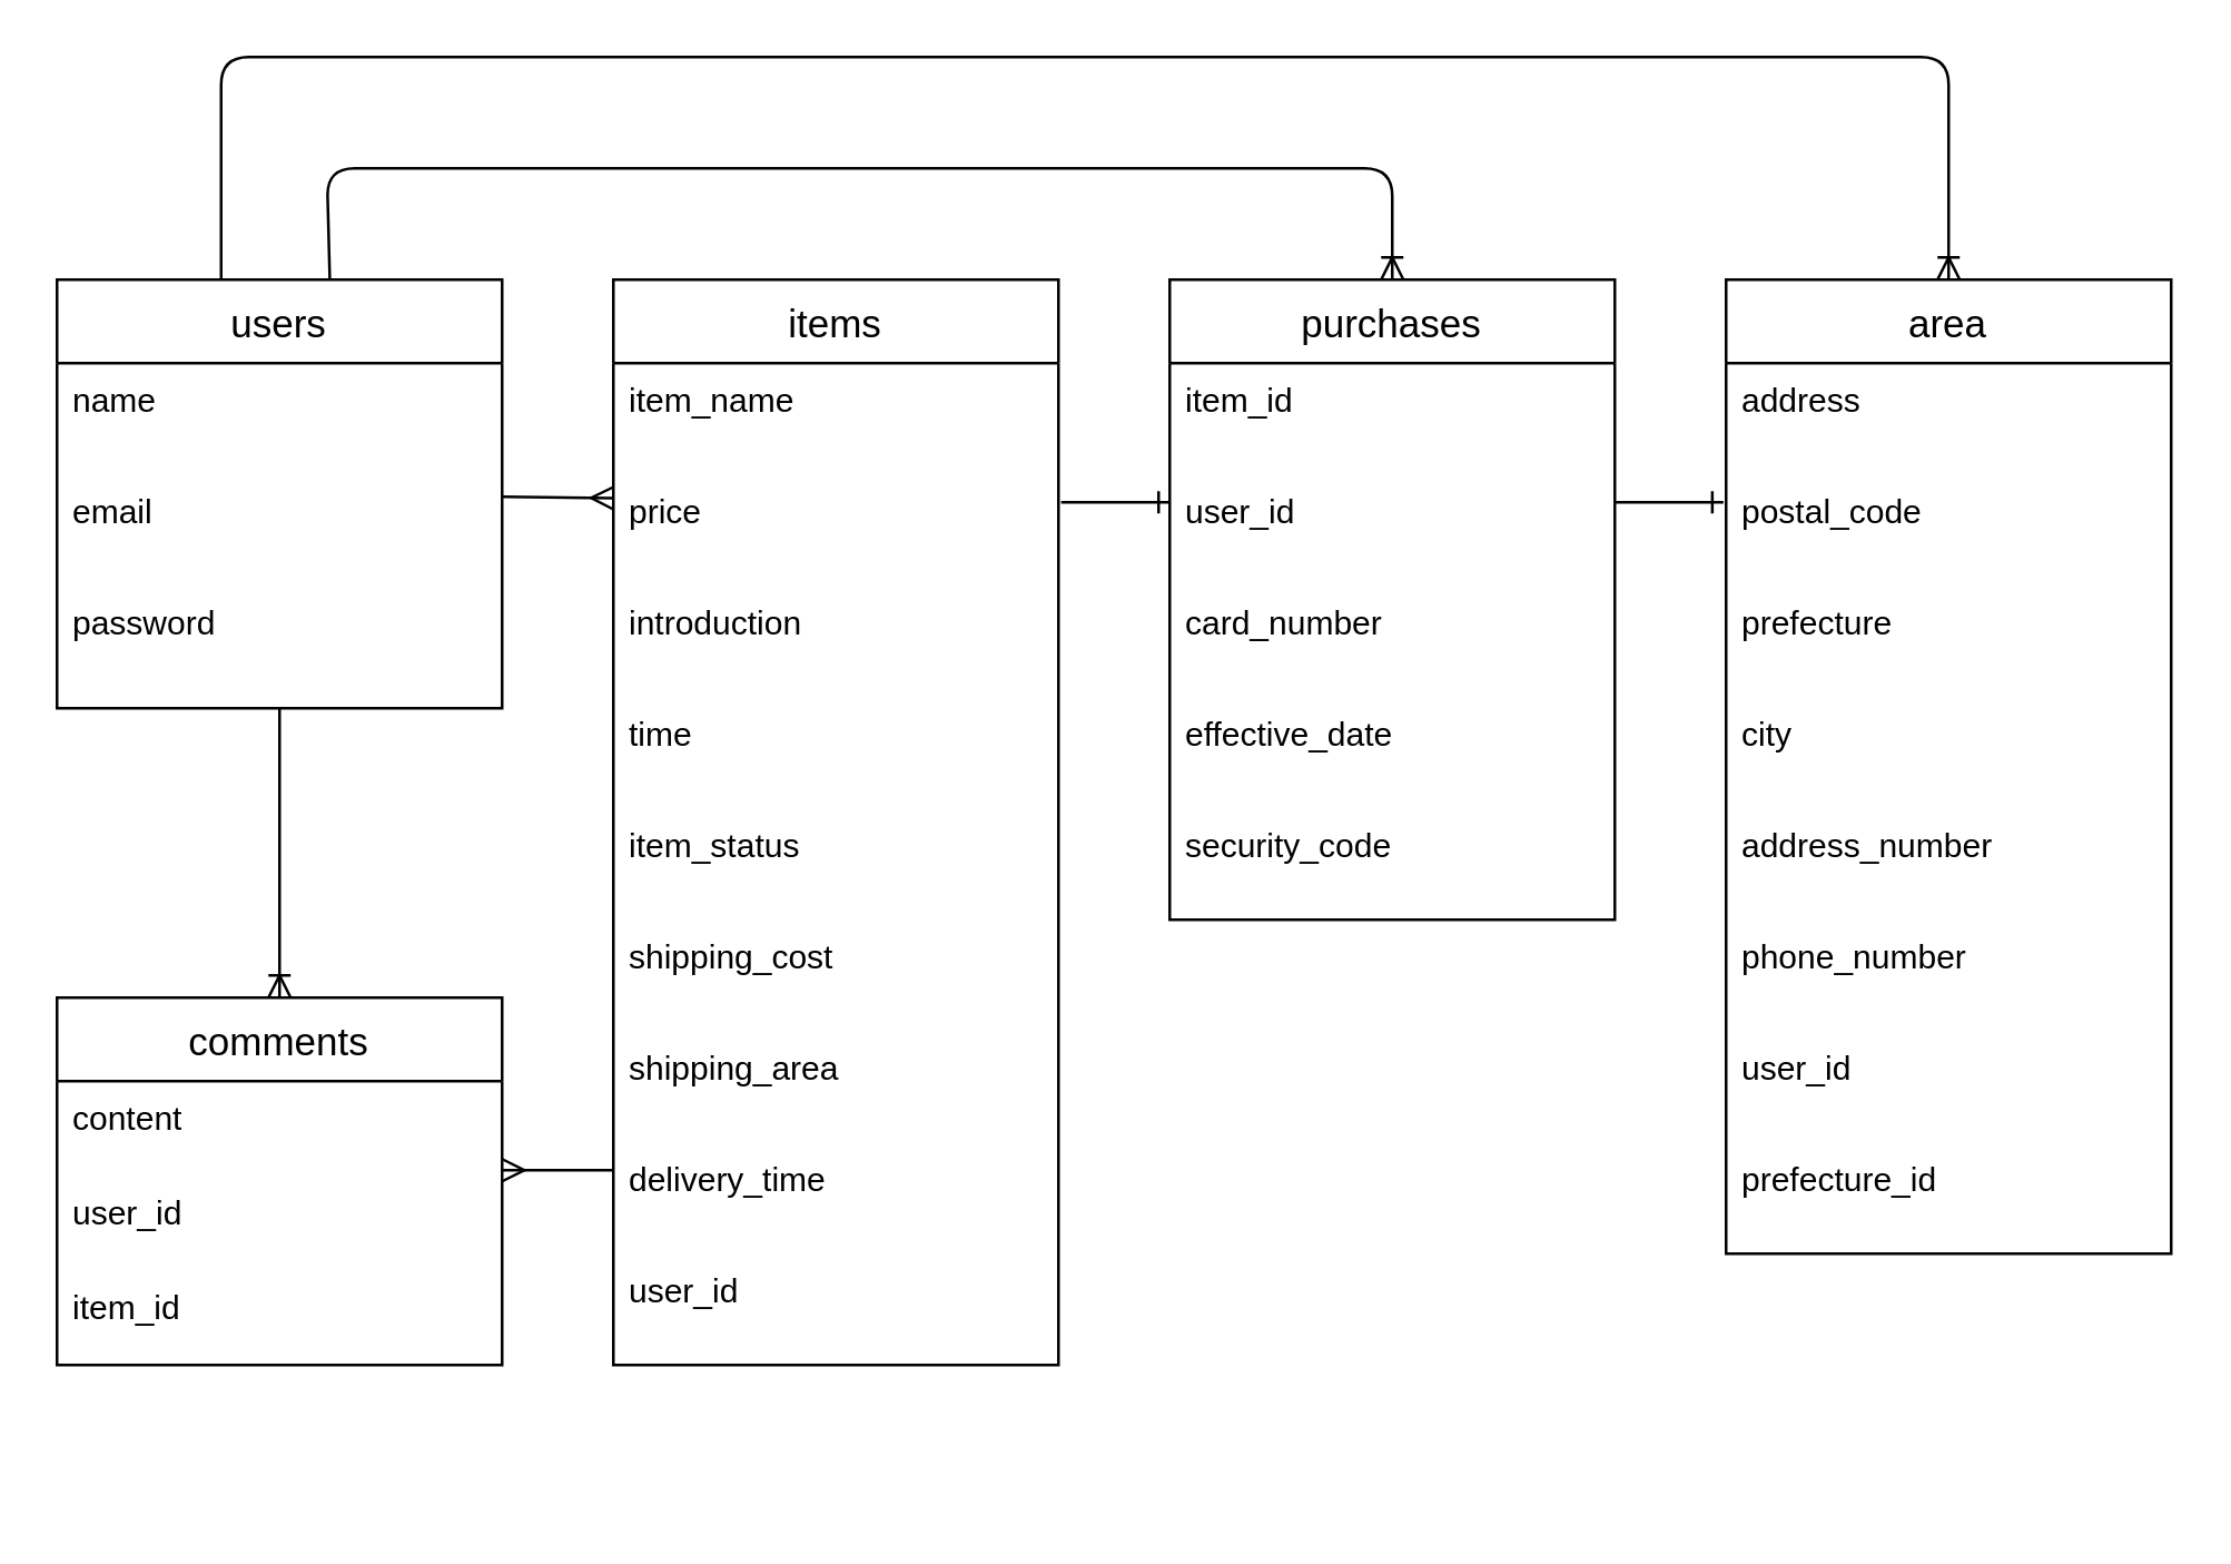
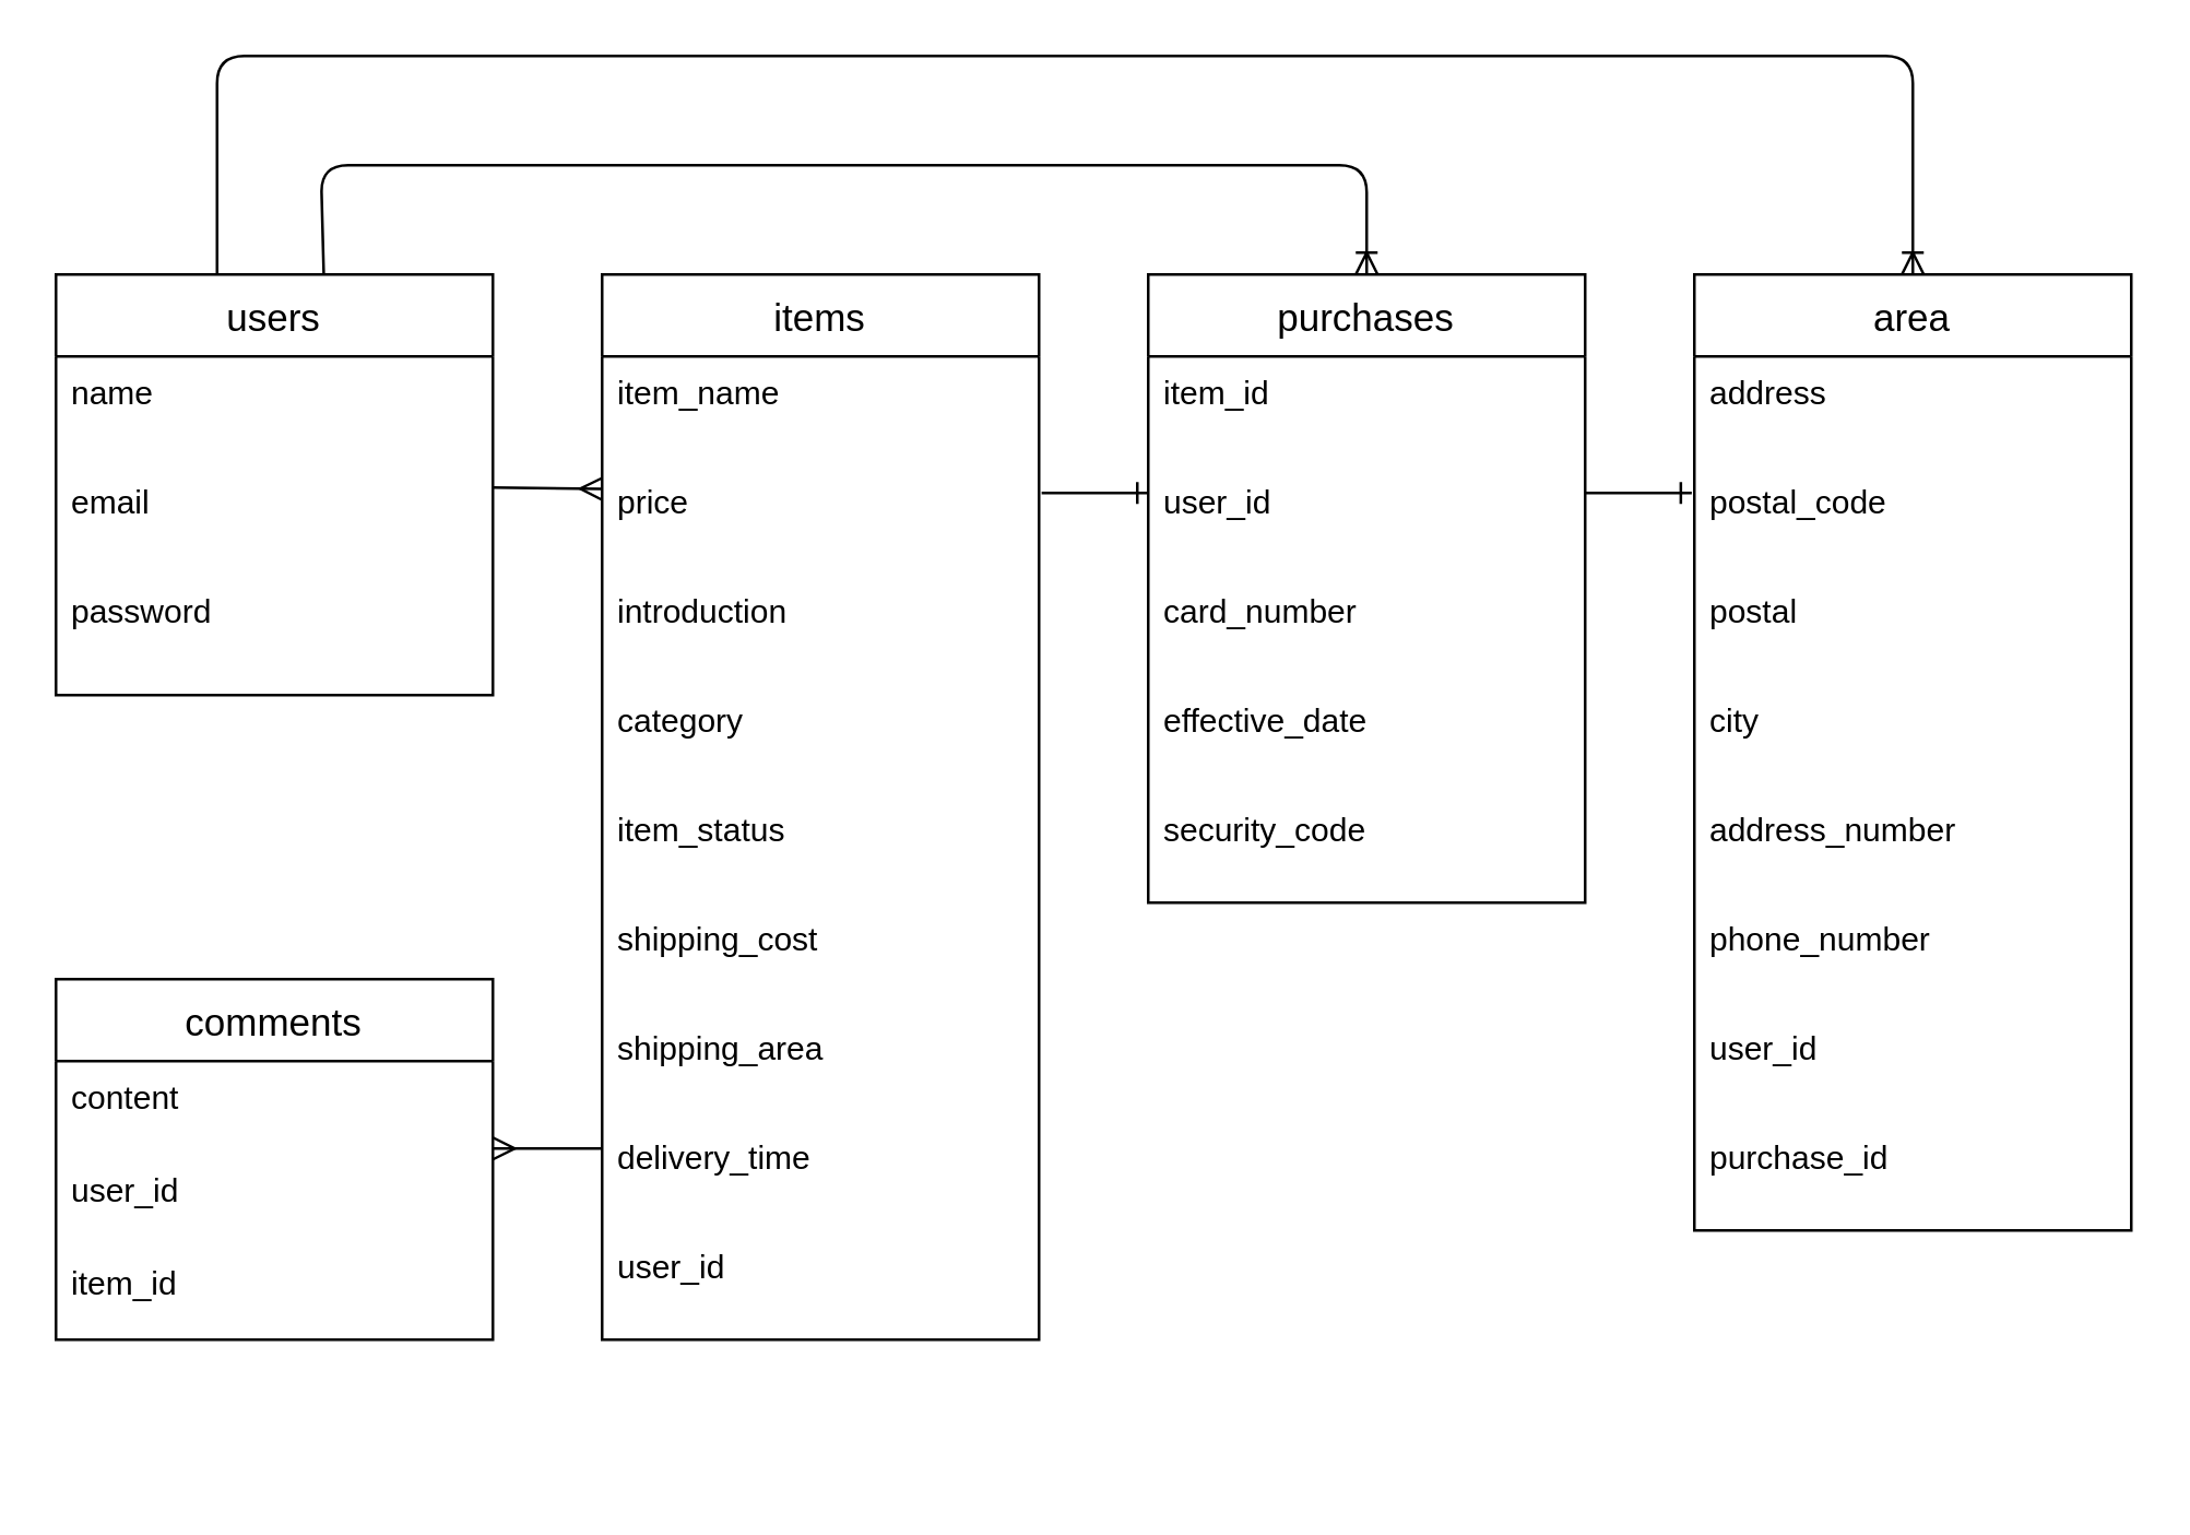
  <mxCell id="0" />
  <mxCell id="1" parent="0" />
  <mxCell id="2" value="users" style="swimlane;fontStyle=0;childLayout=stackLayout;horizontal=1;startSize=30;horizontalStack=0;resizeParent=1;resizeParentMax=0;resizeLast=0;collapsible=1;marginBottom=0;align=center;fontSize=14;" parent="1" vertex="1"><mxGeometry x="20" y="100" width="160" height="154" as="geometry"><mxRectangle x="60" y="30" width="70" height="26" as="alternateBounds" /></mxGeometry></mxCell>
  <mxCell id="3" value="name" style="text;strokeColor=none;fillColor=none;spacingLeft=4;spacingRight=4;overflow=hidden;rotatable=0;points=[[0,0.5],[1,0.5]];portConstraint=eastwest;fontSize=12;" parent="2" vertex="1"><mxGeometry y="30" width="160" height="40" as="geometry" /></mxCell>
  <mxCell id="4" value="email " style="text;strokeColor=none;fillColor=none;spacingLeft=4;spacingRight=4;overflow=hidden;rotatable=0;points=[[0,0.5],[1,0.5]];portConstraint=eastwest;fontSize=12;" parent="2" vertex="1"><mxGeometry y="70" width="160" height="40" as="geometry" /></mxCell>
  <mxCell id="5" value="password" style="text;strokeColor=none;fillColor=none;spacingLeft=4;spacingRight=4;overflow=hidden;rotatable=0;points=[[0,0.5],[1,0.5]];portConstraint=eastwest;fontSize=12;" vertex="1" parent="2"><mxGeometry y="110" width="160" height="44" as="geometry" /></mxCell>
  <mxCell id="6" value="items" style="swimlane;fontStyle=0;childLayout=stackLayout;horizontal=1;startSize=30;horizontalStack=0;resizeParent=1;resizeParentMax=0;resizeLast=0;collapsible=1;marginBottom=0;align=center;fontSize=14;" parent="1" vertex="1"><mxGeometry x="220" y="100" width="160" height="390" as="geometry"><mxRectangle x="60" y="30" width="70" height="26" as="alternateBounds" /></mxGeometry></mxCell>
  <mxCell id="7" value="item_name" style="text;strokeColor=none;fillColor=none;spacingLeft=4;spacingRight=4;overflow=hidden;rotatable=0;points=[[0,0.5],[1,0.5]];portConstraint=eastwest;fontSize=12;" parent="6" vertex="1"><mxGeometry y="30" width="160" height="40" as="geometry" /></mxCell>
  <mxCell id="8" value="price" style="text;strokeColor=none;fillColor=none;spacingLeft=4;spacingRight=4;overflow=hidden;rotatable=0;points=[[0,0.5],[1,0.5]];portConstraint=eastwest;fontSize=12;" parent="6" vertex="1"><mxGeometry y="70" width="160" height="40" as="geometry" /></mxCell>
  <mxCell id="9" value="introduction" style="text;strokeColor=none;fillColor=none;spacingLeft=4;spacingRight=4;overflow=hidden;rotatable=0;points=[[0,0.5],[1,0.5]];portConstraint=eastwest;fontSize=12;" parent="6" vertex="1"><mxGeometry y="110" width="160" height="40" as="geometry" /></mxCell>
- <mxCell id="10" value="time" style="text;strokeColor=none;fillColor=none;spacingLeft=4;spacingRight=4;overflow=hidden;rotatable=0;points=[[0,0.5],[1,0.5]];portConstraint=eastwest;fontSize=12;" parent="6" vertex="1"><mxGeometry y="150" width="160" height="40" as="geometry" /></mxCell>
+ <mxCell id="10" value="category" style="text;strokeColor=none;fillColor=none;spacingLeft=4;spacingRight=4;overflow=hidden;rotatable=0;points=[[0,0.5],[1,0.5]];portConstraint=eastwest;fontSize=12;" parent="6" vertex="1"><mxGeometry y="150" width="160" height="40" as="geometry" /></mxCell>
  <mxCell id="11" value="item_status" style="text;strokeColor=none;fillColor=none;spacingLeft=4;spacingRight=4;overflow=hidden;rotatable=0;points=[[0,0.5],[1,0.5]];portConstraint=eastwest;fontSize=12;" parent="6" vertex="1"><mxGeometry y="190" width="160" height="40" as="geometry" /></mxCell>
  <mxCell id="12" value="shipping_cost" style="text;strokeColor=none;fillColor=none;spacingLeft=4;spacingRight=4;overflow=hidden;rotatable=0;points=[[0,0.5],[1,0.5]];portConstraint=eastwest;fontSize=12;" parent="6" vertex="1"><mxGeometry y="230" width="160" height="40" as="geometry" /></mxCell>
  <mxCell id="13" value="shipping_area" style="text;strokeColor=none;fillColor=none;spacingLeft=4;spacingRight=4;overflow=hidden;rotatable=0;points=[[0,0.5],[1,0.5]];portConstraint=eastwest;fontSize=12;" parent="6" vertex="1"><mxGeometry y="270" width="160" height="40" as="geometry" /></mxCell>
  <mxCell id="14" value="delivery_time" style="text;strokeColor=none;fillColor=none;spacingLeft=4;spacingRight=4;overflow=hidden;rotatable=0;points=[[0,0.5],[1,0.5]];portConstraint=eastwest;fontSize=12;" parent="6" vertex="1"><mxGeometry y="310" width="160" height="40" as="geometry" /></mxCell>
  <mxCell id="15" value="user_id" style="text;strokeColor=none;fillColor=none;spacingLeft=4;spacingRight=4;overflow=hidden;rotatable=0;points=[[0,0.5],[1,0.5]];portConstraint=eastwest;fontSize=12;" vertex="1" parent="6"><mxGeometry y="350" width="160" height="40" as="geometry" /></mxCell>
  <mxCell id="16" value="purchases" style="swimlane;fontStyle=0;childLayout=stackLayout;horizontal=1;startSize=30;horizontalStack=0;resizeParent=1;resizeParentMax=0;resizeLast=0;collapsible=1;marginBottom=0;align=center;fontSize=14;" parent="1" vertex="1"><mxGeometry x="420" y="100" width="160" height="230" as="geometry"><mxRectangle x="60" y="30" width="70" height="26" as="alternateBounds" /></mxGeometry></mxCell>
  <mxCell id="17" value="item_id" style="text;strokeColor=none;fillColor=none;spacingLeft=4;spacingRight=4;overflow=hidden;rotatable=0;points=[[0,0.5],[1,0.5]];portConstraint=eastwest;fontSize=12;" parent="16" vertex="1"><mxGeometry y="30" width="160" height="40" as="geometry" /></mxCell>
  <mxCell id="18" value="user_id" style="text;strokeColor=none;fillColor=none;spacingLeft=4;spacingRight=4;overflow=hidden;rotatable=0;points=[[0,0.5],[1,0.5]];portConstraint=eastwest;fontSize=12;" parent="16" vertex="1"><mxGeometry y="70" width="160" height="40" as="geometry" /></mxCell>
  <mxCell id="19" value="card_number " style="text;strokeColor=none;fillColor=none;spacingLeft=4;spacingRight=4;overflow=hidden;rotatable=0;points=[[0,0.5],[1,0.5]];portConstraint=eastwest;fontSize=12;" parent="16" vertex="1"><mxGeometry y="110" width="160" height="40" as="geometry" /></mxCell>
  <mxCell id="20" value="effective_date" style="text;strokeColor=none;fillColor=none;spacingLeft=4;spacingRight=4;overflow=hidden;rotatable=0;points=[[0,0.5],[1,0.5]];portConstraint=eastwest;fontSize=12;" parent="16" vertex="1"><mxGeometry y="150" width="160" height="40" as="geometry" /></mxCell>
  <mxCell id="21" value="security_code" style="text;strokeColor=none;fillColor=none;spacingLeft=4;spacingRight=4;overflow=hidden;rotatable=0;points=[[0,0.5],[1,0.5]];portConstraint=eastwest;fontSize=12;" parent="16" vertex="1"><mxGeometry y="190" width="160" height="40" as="geometry" /></mxCell>
  <mxCell id="22" value="" style="fontSize=12;html=1;endArrow=ERmany;entryX=0;entryY=0.75;entryDx=0;entryDy=0;entryPerimeter=0;exitX=1;exitY=0.2;exitDx=0;exitDy=0;exitPerimeter=0;" parent="1" edge="1" source="4"><mxGeometry width="100" height="100" relative="1" as="geometry"><mxPoint x="177" y="179" as="sourcePoint" /><mxPoint x="220" y="178.5" as="targetPoint" /></mxGeometry></mxCell>
  <mxCell id="23" value="comments" style="swimlane;fontStyle=0;childLayout=stackLayout;horizontal=1;startSize=30;horizontalStack=0;resizeParent=1;resizeParentMax=0;resizeLast=0;collapsible=1;marginBottom=0;align=center;fontSize=14;" parent="1" vertex="1"><mxGeometry x="20" y="358" width="160" height="132" as="geometry"><mxRectangle x="60" y="30" width="70" height="26" as="alternateBounds" /></mxGeometry></mxCell>
  <mxCell id="24" value="content" style="text;strokeColor=none;fillColor=none;spacingLeft=4;spacingRight=4;overflow=hidden;rotatable=0;points=[[0,0.5],[1,0.5]];portConstraint=eastwest;fontSize=12;" parent="23" vertex="1"><mxGeometry y="30" width="160" height="34" as="geometry" /></mxCell>
  <mxCell id="25" value="user_id" style="text;strokeColor=none;fillColor=none;spacingLeft=4;spacingRight=4;overflow=hidden;rotatable=0;points=[[0,0.5],[1,0.5]];portConstraint=eastwest;fontSize=12;" vertex="1" parent="23"><mxGeometry y="64" width="160" height="34" as="geometry" /></mxCell>
  <mxCell id="26" value="item_id" style="text;strokeColor=none;fillColor=none;spacingLeft=4;spacingRight=4;overflow=hidden;rotatable=0;points=[[0,0.5],[1,0.5]];portConstraint=eastwest;fontSize=12;" vertex="1" parent="23"><mxGeometry y="98" width="160" height="34" as="geometry" /></mxCell>
  <mxCell id="27" value="" style="edgeStyle=entityRelationEdgeStyle;fontSize=12;html=1;endArrow=ERoneToMany;strokeColor=none;" parent="1" edge="1"><mxGeometry width="100" height="100" relative="1" as="geometry"><mxPoint x="190" y="540" as="sourcePoint" /><mxPoint x="400" y="540" as="targetPoint" /></mxGeometry></mxCell>
  <mxCell id="28" style="edgeStyle=none;html=1;entryX=1;entryY=0.5;entryDx=0;entryDy=0;endArrow=ERmany;endFill=0;" parent="1" edge="1"><mxGeometry relative="1" as="geometry"><mxPoint x="220" y="420" as="sourcePoint" /><mxPoint x="180" y="420" as="targetPoint" /><Array as="points" /></mxGeometry></mxCell>
  <mxCell id="29" value="area" style="swimlane;fontStyle=0;childLayout=stackLayout;horizontal=1;startSize=30;horizontalStack=0;resizeParent=1;resizeParentMax=0;resizeLast=0;collapsible=1;marginBottom=0;align=center;fontSize=14;" vertex="1" parent="1"><mxGeometry x="620" y="100" width="160" height="350" as="geometry"><mxRectangle x="60" y="30" width="70" height="26" as="alternateBounds" /></mxGeometry></mxCell>
  <mxCell id="30" value="address" style="text;strokeColor=none;fillColor=none;spacingLeft=4;spacingRight=4;overflow=hidden;rotatable=0;points=[[0,0.5],[1,0.5]];portConstraint=eastwest;fontSize=12;" vertex="1" parent="29"><mxGeometry y="30" width="160" height="40" as="geometry" /></mxCell>
  <mxCell id="31" value="postal_code" style="text;strokeColor=none;fillColor=none;spacingLeft=4;spacingRight=4;overflow=hidden;rotatable=0;points=[[0,0.5],[1,0.5]];portConstraint=eastwest;fontSize=12;" vertex="1" parent="29"><mxGeometry y="70" width="160" height="40" as="geometry" /></mxCell>
- <mxCell id="32" value="prefecture" style="text;strokeColor=none;fillColor=none;spacingLeft=4;spacingRight=4;overflow=hidden;rotatable=0;points=[[0,0.5],[1,0.5]];portConstraint=eastwest;fontSize=12;" vertex="1" parent="29"><mxGeometry y="110" width="160" height="40" as="geometry" /></mxCell>
+ <mxCell id="32" value="postal" style="text;strokeColor=none;fillColor=none;spacingLeft=4;spacingRight=4;overflow=hidden;rotatable=0;points=[[0,0.5],[1,0.5]];portConstraint=eastwest;fontSize=12;" vertex="1" parent="29"><mxGeometry y="110" width="160" height="40" as="geometry" /></mxCell>
  <mxCell id="33" value="city" style="text;strokeColor=none;fillColor=none;spacingLeft=4;spacingRight=4;overflow=hidden;rotatable=0;points=[[0,0.5],[1,0.5]];portConstraint=eastwest;fontSize=12;" vertex="1" parent="29"><mxGeometry y="150" width="160" height="40" as="geometry" /></mxCell>
  <mxCell id="34" value="address_number" style="text;strokeColor=none;fillColor=none;spacingLeft=4;spacingRight=4;overflow=hidden;rotatable=0;points=[[0,0.5],[1,0.5]];portConstraint=eastwest;fontSize=12;" vertex="1" parent="29"><mxGeometry y="190" width="160" height="40" as="geometry" /></mxCell>
  <mxCell id="35" value="phone_number" style="text;strokeColor=none;fillColor=none;spacingLeft=4;spacingRight=4;overflow=hidden;rotatable=0;points=[[0,0.5],[1,0.5]];portConstraint=eastwest;fontSize=12;" vertex="1" parent="29"><mxGeometry y="230" width="160" height="40" as="geometry" /></mxCell>
  <mxCell id="36" value="user_id" style="text;strokeColor=none;fillColor=none;spacingLeft=4;spacingRight=4;overflow=hidden;rotatable=0;points=[[0,0.5],[1,0.5]];portConstraint=eastwest;fontSize=12;" vertex="1" parent="29"><mxGeometry y="270" width="160" height="40" as="geometry" /></mxCell>
- <mxCell id="37" value="prefecture_id" style="text;strokeColor=none;fillColor=none;spacingLeft=4;spacingRight=4;overflow=hidden;rotatable=0;points=[[0,0.5],[1,0.5]];portConstraint=eastwest;fontSize=12;" vertex="1" parent="29"><mxGeometry y="310" width="160" height="40" as="geometry" /></mxCell>
+ <mxCell id="37" value="purchase_id" style="text;strokeColor=none;fillColor=none;spacingLeft=4;spacingRight=4;overflow=hidden;rotatable=0;points=[[0,0.5],[1,0.5]];portConstraint=eastwest;fontSize=12;" vertex="1" parent="29"><mxGeometry y="310" width="160" height="40" as="geometry" /></mxCell>
  <mxCell id="38" value="" style="fontSize=12;html=1;endArrow=ERoneToMany;startArrow=none;entryX=0.5;entryY=0;entryDx=0;entryDy=0;startFill=0;endFill=0;exitX=0.613;exitY=0.002;exitDx=0;exitDy=0;exitPerimeter=0;" edge="1" parent="1" source="2"><mxGeometry width="100" height="100" relative="1" as="geometry"><mxPoint x="117" y="100" as="sourcePoint" /><mxPoint x="500" y="100" as="targetPoint" /><Array as="points"><mxPoint x="117" y="60" /><mxPoint x="360" y="60" /><mxPoint x="500" y="60" /></Array></mxGeometry></mxCell>
  <mxCell id="39" value="" style="fontSize=12;html=1;endArrow=ERone;endFill=1;exitX=1.006;exitY=0.325;exitDx=0;exitDy=0;exitPerimeter=0;" edge="1" parent="1"><mxGeometry width="100" height="100" relative="1" as="geometry"><mxPoint x="380.96" y="180" as="sourcePoint" /><mxPoint x="420" y="180" as="targetPoint" /></mxGeometry></mxCell>
  <mxCell id="40" value="" style="fontSize=12;html=1;endArrow=ERone;endFill=1;entryX=-0.006;entryY=0.275;entryDx=0;entryDy=0;entryPerimeter=0;" edge="1" parent="1"><mxGeometry width="100" height="100" relative="1" as="geometry"><mxPoint x="580" y="180" as="sourcePoint" /><mxPoint x="619.04" y="180" as="targetPoint" /></mxGeometry></mxCell>
  <mxCell id="41" value="" style="edgeStyle=orthogonalEdgeStyle;fontSize=12;html=1;endArrow=ERoneToMany;entryX=0.5;entryY=0;entryDx=0;entryDy=0;" edge="1" parent="1" target="29"><mxGeometry width="100" height="100" relative="1" as="geometry"><mxPoint x="79" y="100" as="sourcePoint" /><mxPoint x="700" y="80" as="targetPoint" /><Array as="points"><mxPoint x="79" y="20" /><mxPoint x="700" y="20" /></Array></mxGeometry></mxCell>
- <mxCell id="42" value="" style="fontSize=12;html=1;endArrow=ERoneToMany;entryX=0.5;entryY=0;entryDx=0;entryDy=0;exitX=0.5;exitY=1;exitDx=0;exitDy=0;exitPerimeter=0;" edge="1" parent="1" source="5" target="23"><mxGeometry width="100" height="100" relative="1" as="geometry"><mxPoint x="100" y="300" as="sourcePoint" /><mxPoint x="200" y="154" as="targetPoint" /></mxGeometry></mxCell>
